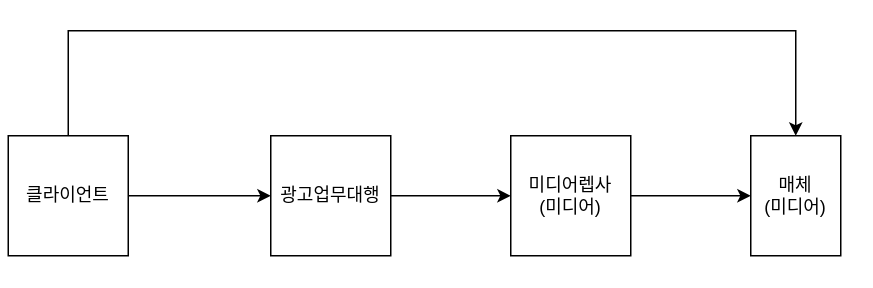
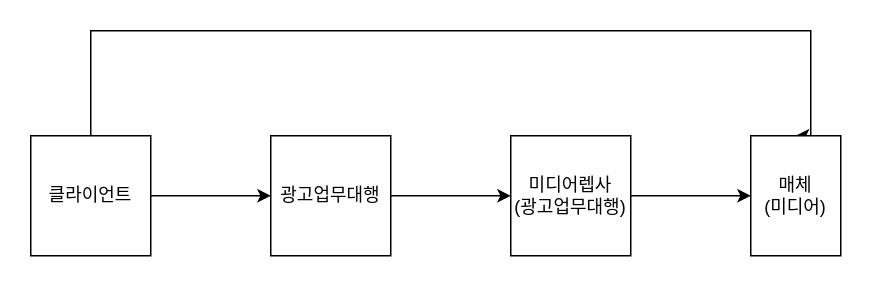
  <mxCell id="0" />
  <mxCell id="1" parent="0" />
  <mxCell id="2" value="" style="edgeStyle=orthogonalEdgeStyle;rounded=0;orthogonalLoop=1;jettySize=auto;html=1;" edge="1" parent="1" source="4" target="6"><mxGeometry relative="1" as="geometry" /></mxCell>
  <mxCell id="3" style="edgeStyle=orthogonalEdgeStyle;rounded=0;orthogonalLoop=1;jettySize=auto;html=1;exitX=0.5;exitY=0;exitDx=0;exitDy=0;entryX=0.5;entryY=0;entryDx=0;entryDy=0;" edge="1" parent="1" source="4" target="9"><mxGeometry relative="1" as="geometry"><Array as="points"><mxPoint x="60" y="20" /><mxPoint x="540" y="20" /></Array></mxGeometry></mxCell>
- <mxCell id="4" value="클라이언트" style="whiteSpace=wrap;html=1;aspect=fixed;" vertex="1" parent="1"><mxGeometry x="5" y="90" width="80" height="80" as="geometry" /></mxCell>
+ <mxCell id="4" value="클라이언트" style="whiteSpace=wrap;html=1;aspect=fixed;" vertex="1" parent="1"><mxGeometry x="20" y="90" width="80" height="80" as="geometry" /></mxCell>
  <mxCell id="5" value="" style="edgeStyle=orthogonalEdgeStyle;rounded=0;orthogonalLoop=1;jettySize=auto;html=1;" edge="1" parent="1" source="6" target="8"><mxGeometry relative="1" as="geometry" /></mxCell>
  <mxCell id="6" value="광고업무대행" style="whiteSpace=wrap;html=1;aspect=fixed;" vertex="1" parent="1"><mxGeometry x="180" y="90" width="80" height="80" as="geometry" /></mxCell>
  <mxCell id="7" value="" style="edgeStyle=orthogonalEdgeStyle;rounded=0;orthogonalLoop=1;jettySize=auto;html=1;" edge="1" parent="1" source="8" target="9"><mxGeometry relative="1" as="geometry" /></mxCell>
- <mxCell id="8" value="미디어렙사&lt;br&gt;(미디어)&lt;br&gt;" style="whiteSpace=wrap;html=1;aspect=fixed;" vertex="1" parent="1"><mxGeometry x="340" y="90" width="80" height="80" as="geometry" /></mxCell>
+ <mxCell id="8" value="미디어렙사&lt;br&gt;(광고업무대행)&lt;br&gt;" style="whiteSpace=wrap;html=1;aspect=fixed;" vertex="1" parent="1"><mxGeometry x="340" y="90" width="80" height="80" as="geometry" /></mxCell>
  <mxCell id="9" value="매체&lt;br&gt;(미디어)&lt;br&gt;" style="whiteSpace=wrap;html=1;aspect=fixed;" vertex="1" parent="1"><mxGeometry x="500" y="90" width="60" height="80" as="geometry" /></mxCell>
